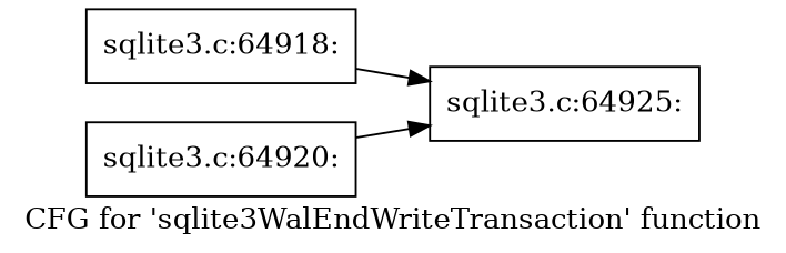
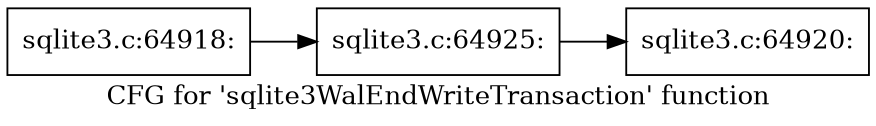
  digraph {
    label="CFG for 'sqlite3WalEndWriteTransaction' function"
    rankdir=LR
    node [shape=record]
    n1 [label="{sqlite3.c:64918:}"]
    n2 [label="{sqlite3.c:64925:}"]
    n3 [label="{sqlite3.c:64920:}"]
    n1 -> n2
-   n3 -> n2
+   n2 -> n3
  }
